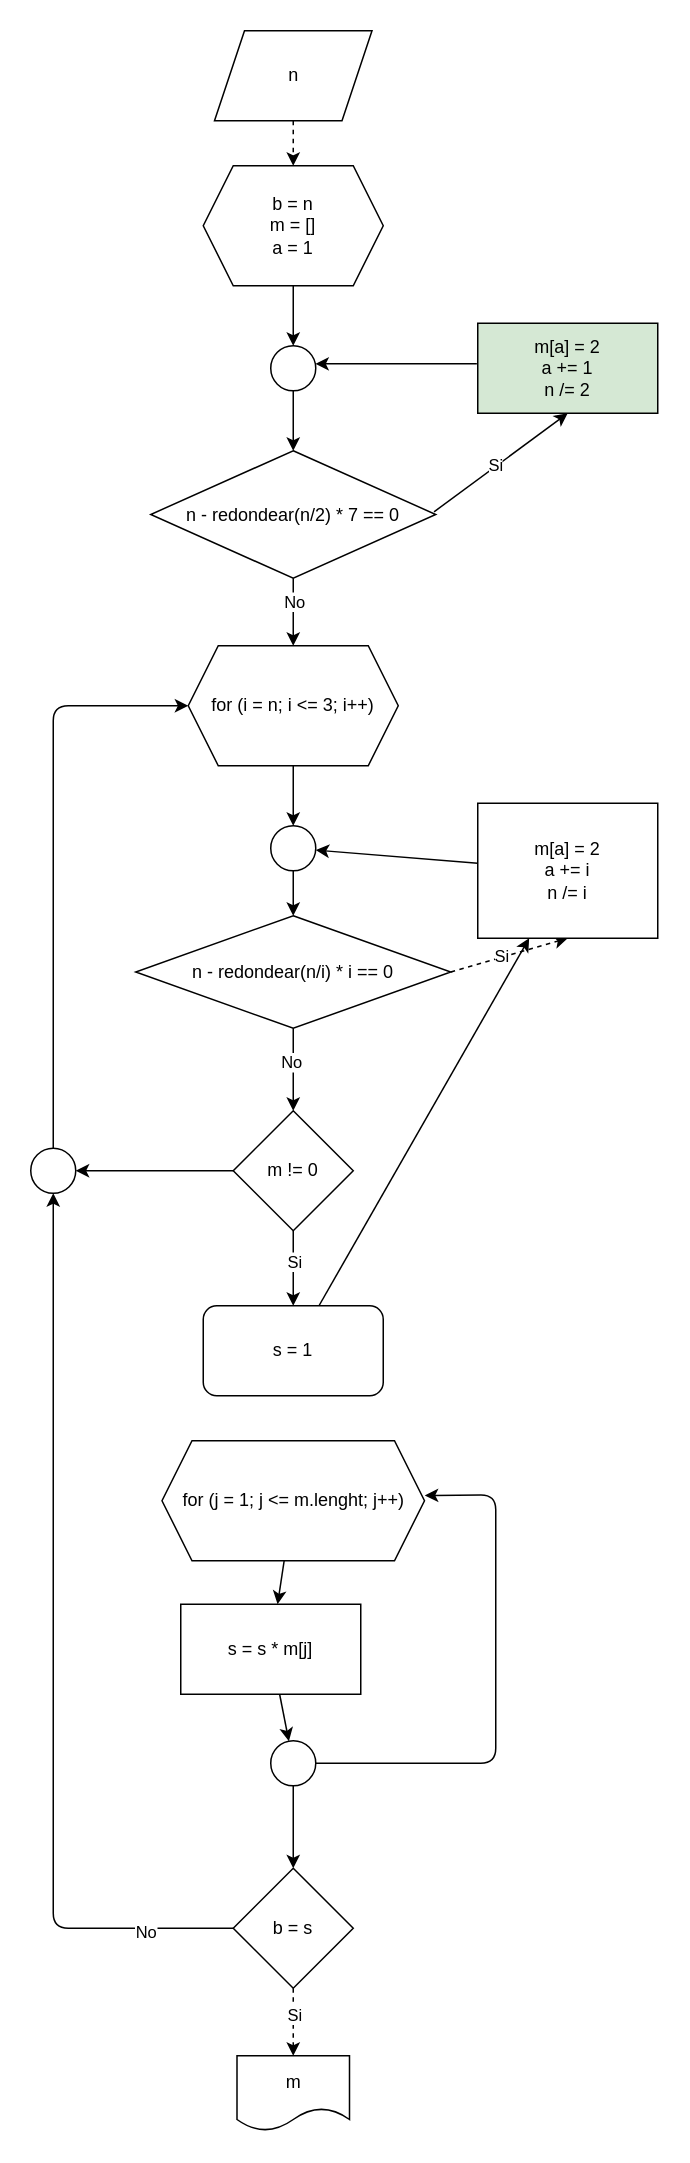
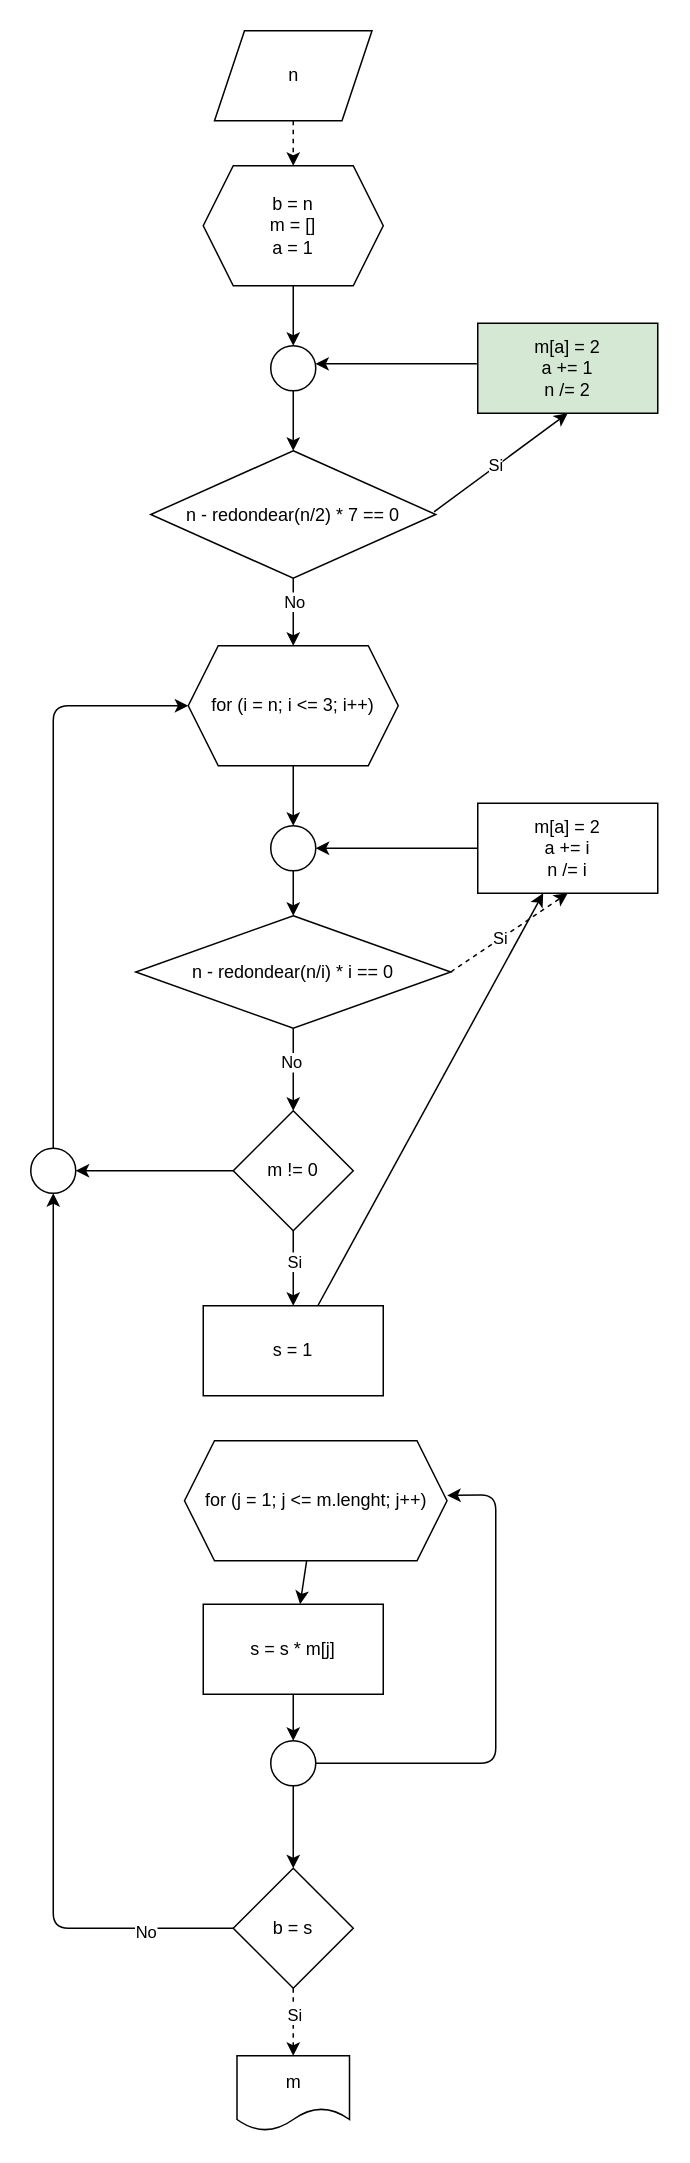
  <mxCell id="0" />
  <mxCell id="1" parent="0" />
  <mxCell id="2" value="" style="edgeStyle=none;html=1;dashed=1;" edge="1" parent="1" source="3" target="5"><mxGeometry relative="1" as="geometry" /></mxCell>
  <mxCell id="3" value="n" style="shape=parallelogram;perimeter=parallelogramPerimeter;whiteSpace=wrap;html=1;fixedSize=1;" vertex="1" parent="1"><mxGeometry x="142.5" y="20" width="105" height="60" as="geometry" /></mxCell>
  <mxCell id="4" value="" style="edgeStyle=none;html=1;" edge="1" parent="1" source="5" target="7"><mxGeometry relative="1" as="geometry" /></mxCell>
  <mxCell id="5" value="b = n&lt;br&gt;m = []&lt;br&gt;a = 1" style="shape=hexagon;perimeter=hexagonPerimeter2;whiteSpace=wrap;html=1;fixedSize=1;" vertex="1" parent="1"><mxGeometry x="135" y="110" width="120" height="80" as="geometry" /></mxCell>
  <mxCell id="6" value="" style="edgeStyle=none;html=1;" edge="1" parent="1" source="7" target="12"><mxGeometry relative="1" as="geometry" /></mxCell>
  <mxCell id="7" value="" style="ellipse;whiteSpace=wrap;html=1;aspect=fixed;" vertex="1" parent="1"><mxGeometry x="180" y="230" width="30" height="30" as="geometry" /></mxCell>
  <mxCell id="8" value="" style="edgeStyle=none;html=1;exitX=0.994;exitY=0.479;exitDx=0;exitDy=0;exitPerimeter=0;entryX=0.5;entryY=1;entryDx=0;entryDy=0;" edge="1" parent="1" source="12" target="14"><mxGeometry relative="1" as="geometry" /></mxCell>
  <mxCell id="9" value="Si" style="edgeLabel;html=1;align=center;verticalAlign=middle;resizable=0;points=[];" vertex="1" connectable="0" parent="8"><mxGeometry x="-0.438" relative="1" as="geometry"><mxPoint x="16" y="-13" as="offset" /></mxGeometry></mxCell>
  <mxCell id="10" value="" style="edgeStyle=none;html=1;" edge="1" parent="1" source="12" target="16"><mxGeometry relative="1" as="geometry" /></mxCell>
  <mxCell id="11" value="No" style="edgeLabel;html=1;align=center;verticalAlign=middle;resizable=0;points=[];" vertex="1" connectable="0" parent="10"><mxGeometry x="-0.346" relative="1" as="geometry"><mxPoint as="offset" /></mxGeometry></mxCell>
  <mxCell id="12" value="n - redondear(n/2) * 7 == 0" style="rhombus;whiteSpace=wrap;html=1;" vertex="1" parent="1"><mxGeometry x="100" y="300" width="190" height="85" as="geometry" /></mxCell>
  <mxCell id="13" style="edgeStyle=none;html=1;exitX=-0.005;exitY=0.451;exitDx=0;exitDy=0;entryX=0.991;entryY=0.402;entryDx=0;entryDy=0;entryPerimeter=0;exitPerimeter=0;" edge="1" parent="1" source="14" target="7"><mxGeometry relative="1" as="geometry" /></mxCell>
  <mxCell id="14" value="m[a] = 2&lt;br&gt;a += 1&lt;br&gt;n /= 2" style="whiteSpace=wrap;html=1;fillColor=#d5e8d4;" vertex="1" parent="1"><mxGeometry x="318" y="215" width="120" height="60" as="geometry" /></mxCell>
  <mxCell id="15" value="" style="edgeStyle=none;html=1;" edge="1" parent="1" source="16" target="18"><mxGeometry relative="1" as="geometry" /></mxCell>
  <mxCell id="16" value="for (i = n; i &amp;lt;= 3; i++)" style="shape=hexagon;perimeter=hexagonPerimeter2;whiteSpace=wrap;html=1;fixedSize=1;" vertex="1" parent="1"><mxGeometry x="125" y="430" width="140" height="80" as="geometry" /></mxCell>
  <mxCell id="17" value="" style="edgeStyle=none;html=1;" edge="1" parent="1" source="18" target="23"><mxGeometry relative="1" as="geometry" /></mxCell>
  <mxCell id="18" value="" style="ellipse;whiteSpace=wrap;html=1;aspect=fixed;" vertex="1" parent="1"><mxGeometry x="180" y="550" width="30" height="30" as="geometry" /></mxCell>
  <mxCell id="19" value="" style="edgeStyle=none;html=1;exitX=1;exitY=0.5;exitDx=0;exitDy=0;entryX=0.5;entryY=1;entryDx=0;entryDy=0;dashed=1;" edge="1" parent="1" source="23" target="25"><mxGeometry relative="1" as="geometry" /></mxCell>
  <mxCell id="20" value="Si" style="edgeLabel;html=1;align=center;verticalAlign=middle;resizable=0;points=[];" vertex="1" connectable="0" parent="19"><mxGeometry x="-0.141" y="1" relative="1" as="geometry"><mxPoint as="offset" /></mxGeometry></mxCell>
  <mxCell id="21" value="" style="edgeStyle=none;html=1;" edge="1" parent="1" source="23" target="29"><mxGeometry relative="1" as="geometry" /></mxCell>
  <mxCell id="22" value="No" style="edgeLabel;html=1;align=center;verticalAlign=middle;resizable=0;points=[];" vertex="1" connectable="0" parent="21"><mxGeometry x="-0.182" y="-2" relative="1" as="geometry"><mxPoint as="offset" /></mxGeometry></mxCell>
  <mxCell id="23" value="&lt;span&gt;n - redondear(n/i) * i == 0&lt;/span&gt;" style="rhombus;whiteSpace=wrap;html=1;" vertex="1" parent="1"><mxGeometry x="90" y="610" width="210" height="75" as="geometry" /></mxCell>
  <mxCell id="24" value="" style="edgeStyle=none;html=1;" edge="1" parent="1" source="25" target="18"><mxGeometry relative="1" as="geometry" /></mxCell>
- <mxCell id="25" value="&lt;span&gt;m[a] = 2&lt;/span&gt;&lt;br&gt;&lt;span&gt;a += i&lt;/span&gt;&lt;br&gt;&lt;span&gt;n /= i&lt;/span&gt;" style="whiteSpace=wrap;html=1;" vertex="1" parent="1"><mxGeometry x="318" y="535" width="120" height="90" as="geometry" /></mxCell>
+ <mxCell id="25" value="&lt;span&gt;m[a] = 2&lt;/span&gt;&lt;br&gt;&lt;span&gt;a += i&lt;/span&gt;&lt;br&gt;&lt;span&gt;n /= i&lt;/span&gt;" style="whiteSpace=wrap;html=1;" vertex="1" parent="1"><mxGeometry x="318" y="535" width="120" height="60" as="geometry" /></mxCell>
  <mxCell id="26" value="" style="edgeStyle=none;html=1;" edge="1" parent="1" source="29" target="31"><mxGeometry relative="1" as="geometry" /></mxCell>
  <mxCell id="27" value="Si" style="edgeLabel;html=1;align=center;verticalAlign=middle;resizable=0;points=[];" vertex="1" connectable="0" parent="26"><mxGeometry x="-0.193" relative="1" as="geometry"><mxPoint as="offset" /></mxGeometry></mxCell>
  <mxCell id="28" value="" style="edgeStyle=none;html=1;" edge="1" parent="1" source="29" target="33"><mxGeometry relative="1" as="geometry" /></mxCell>
  <mxCell id="29" value="m != 0" style="rhombus;whiteSpace=wrap;html=1;" vertex="1" parent="1"><mxGeometry x="155" y="740" width="80" height="80" as="geometry" /></mxCell>
  <mxCell id="30" value="" style="edgeStyle=none;html=1;" edge="1" parent="1" source="31" target="25"><mxGeometry relative="1" as="geometry" /></mxCell>
- <mxCell id="31" value="s = 1" style="whiteSpace=wrap;html=1;rounded=1;" vertex="1" parent="1"><mxGeometry x="135" y="870" width="120" height="60" as="geometry" /></mxCell>
+ <mxCell id="31" value="s = 1" style="whiteSpace=wrap;html=1;" vertex="1" parent="1"><mxGeometry x="135" y="870" width="120" height="60" as="geometry" /></mxCell>
  <mxCell id="32" style="edgeStyle=none;html=1;exitX=0.5;exitY=0;exitDx=0;exitDy=0;entryX=0;entryY=0.5;entryDx=0;entryDy=0;" edge="1" parent="1" source="33" target="16"><mxGeometry relative="1" as="geometry"><Array as="points"><mxPoint x="35" y="470" /></Array></mxGeometry></mxCell>
  <mxCell id="33" value="" style="ellipse;whiteSpace=wrap;html=1;aspect=fixed;" vertex="1" parent="1"><mxGeometry x="20" y="765" width="30" height="30" as="geometry" /></mxCell>
  <mxCell id="34" value="" style="edgeStyle=none;html=1;" edge="1" parent="1" source="35" target="37"><mxGeometry relative="1" as="geometry" /></mxCell>
- <mxCell id="35" value="for (j = 1; j &amp;lt;= m.lenght; j++)" style="shape=hexagon;perimeter=hexagonPerimeter2;whiteSpace=wrap;html=1;fixedSize=1;" vertex="1" parent="1"><mxGeometry x="107.5" y="960" width="175" height="80" as="geometry" /></mxCell>
+ <mxCell id="35" value="for (j = 1; j &amp;lt;= m.lenght; j++)" style="shape=hexagon;perimeter=hexagonPerimeter2;whiteSpace=wrap;html=1;fixedSize=1;" vertex="1" parent="1"><mxGeometry x="122.5" y="960" width="175" height="80" as="geometry" /></mxCell>
  <mxCell id="36" value="" style="edgeStyle=none;html=1;" edge="1" parent="1" source="37" target="40"><mxGeometry relative="1" as="geometry" /></mxCell>
- <mxCell id="37" value="s = s * m[j]" style="whiteSpace=wrap;html=1;" vertex="1" parent="1"><mxGeometry x="120" y="1069" width="120" height="60" as="geometry" /></mxCell>
+ <mxCell id="37" value="s = s * m[j]" style="whiteSpace=wrap;html=1;" vertex="1" parent="1"><mxGeometry x="135" y="1069" width="120" height="60" as="geometry" /></mxCell>
  <mxCell id="38" style="edgeStyle=none;html=1;exitX=1;exitY=0.5;exitDx=0;exitDy=0;entryX=1.001;entryY=0.456;entryDx=0;entryDy=0;entryPerimeter=0;" edge="1" parent="1" source="40" target="35"><mxGeometry relative="1" as="geometry"><Array as="points"><mxPoint x="330" y="1175" /><mxPoint x="330" y="996" /></Array></mxGeometry></mxCell>
  <mxCell id="39" value="" style="edgeStyle=none;html=1;" edge="1" parent="1" source="40" target="45"><mxGeometry relative="1" as="geometry" /></mxCell>
  <mxCell id="40" value="" style="ellipse;whiteSpace=wrap;html=1;aspect=fixed;" vertex="1" parent="1"><mxGeometry x="180" y="1160" width="30" height="30" as="geometry" /></mxCell>
  <mxCell id="41" value="" style="edgeStyle=none;html=1;dashed=1;" edge="1" parent="1" source="45" target="46"><mxGeometry relative="1" as="geometry" /></mxCell>
  <mxCell id="42" value="Si" style="edgeLabel;html=1;align=center;verticalAlign=middle;resizable=0;points=[];" vertex="1" connectable="0" parent="41"><mxGeometry x="-0.228" relative="1" as="geometry"><mxPoint as="offset" /></mxGeometry></mxCell>
  <mxCell id="43" style="edgeStyle=none;html=1;exitX=0;exitY=0.5;exitDx=0;exitDy=0;entryX=0.5;entryY=1;entryDx=0;entryDy=0;" edge="1" parent="1" source="45" target="33"><mxGeometry relative="1" as="geometry"><Array as="points"><mxPoint x="35" y="1285" /></Array></mxGeometry></mxCell>
  <mxCell id="44" value="No" style="edgeLabel;html=1;align=center;verticalAlign=middle;resizable=0;points=[];" vertex="1" connectable="0" parent="43"><mxGeometry x="-0.139" y="-1" relative="1" as="geometry"><mxPoint x="60" y="145" as="offset" /></mxGeometry></mxCell>
  <mxCell id="45" value="b = s" style="rhombus;whiteSpace=wrap;html=1;" vertex="1" parent="1"><mxGeometry x="155" y="1245" width="80" height="80" as="geometry" /></mxCell>
  <mxCell id="46" value="m" style="shape=document;whiteSpace=wrap;html=1;boundedLbl=1;" vertex="1" parent="1"><mxGeometry x="157.5" y="1370" width="75" height="50" as="geometry" /></mxCell>
